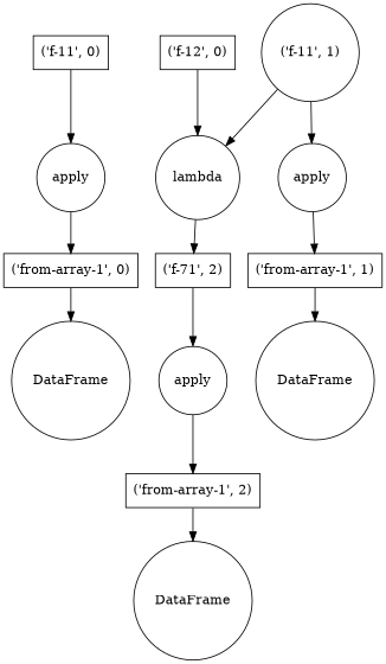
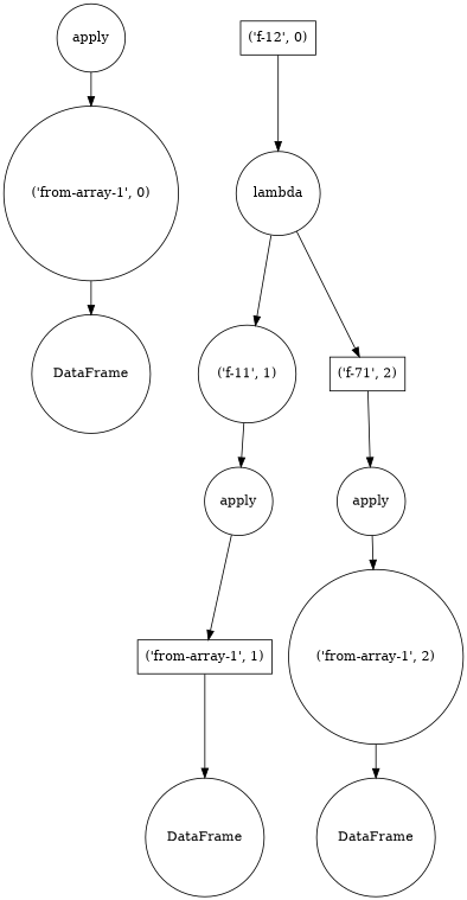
  strict digraph {
    node [shape=circle]
    n1 [label=apply]
-   n2 [label="('from-array-1', 0)" shape=box]
+   n2 [label="('from-array-1', 0)"]
    n3 [label=DataFrame]
    "('f-12', 0)" [shape=box]
    n5 [label=<lambda>]
    n6 [label="('f-11', 1)"]
    n7 [label="('f-71', 2)" shape=box]
    n8 [label=apply]
    n9 [label="('from-array-1', 1)" shape=box]
    n10 [label=DataFrame]
    n11 [label=apply]
-   n12 [label="('from-array-1', 2)" shape=box]
+   n12 [label="('from-array-1', 2)"]
    n13 [label=DataFrame]
-   n14 [label="('f-11', 0)" shape=box]
    n1 -> n2
    n2 -> n3
    "('f-12', 0)" -> n5
-   n6 -> n5
+   n5 -> n6
    n5 -> n7
    n6 -> n8
    n7 -> n11
    n8 -> n9
    n9 -> n10
    n11 -> n12
    n12 -> n13
-   n14 -> n1
  }
